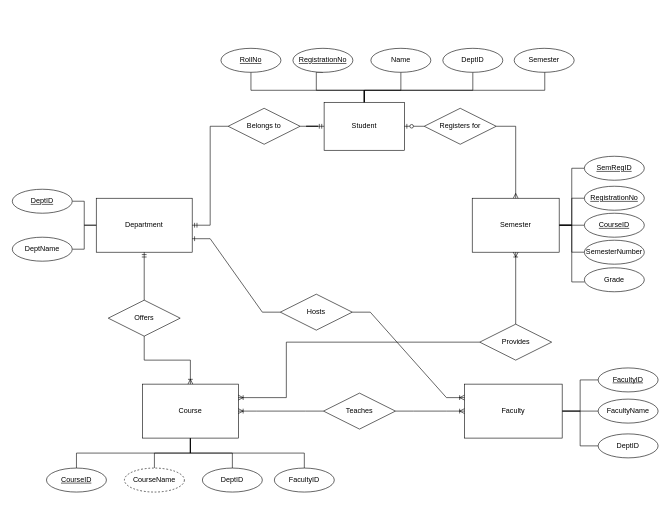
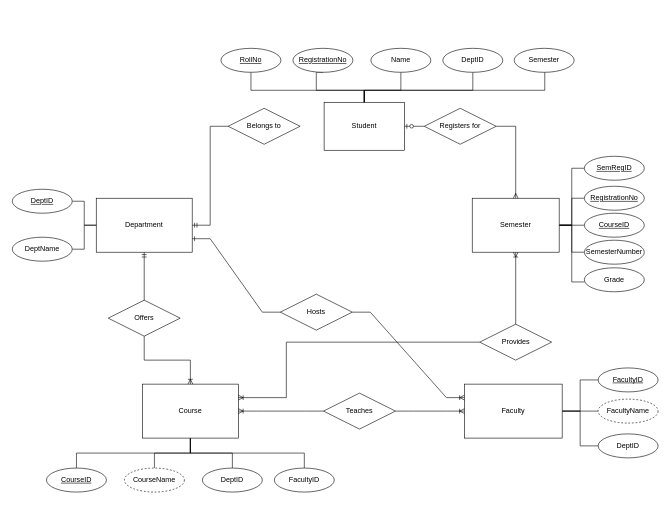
  <mxCell id="0" />
  <mxCell id="1" parent="0" />
  <mxCell id="2" style="edgeStyle=orthogonalEdgeStyle;rounded=0;orthogonalLoop=1;jettySize=auto;html=1;entryX=0.5;entryY=1;entryDx=0;entryDy=0;exitX=0.5;exitY=0;exitDx=0;exitDy=0;endArrow=none;endFill=0;" parent="1" source="6" target="7" edge="1"><mxGeometry relative="1" as="geometry"><Array as="points"><mxPoint x="607" y="180" /><mxPoint x="607" y="150" /><mxPoint x="407" y="150" /></Array></mxGeometry></mxCell>
  <mxCell id="3" style="edgeStyle=orthogonalEdgeStyle;rounded=0;orthogonalLoop=1;jettySize=auto;html=1;entryX=0.5;entryY=1;entryDx=0;entryDy=0;endArrow=none;endFill=0;" parent="1" source="6" target="8" edge="1"><mxGeometry relative="1" as="geometry"><Array as="points"><mxPoint x="607" y="150" /><mxPoint x="527" y="150" /></Array></mxGeometry></mxCell>
  <mxCell id="4" style="edgeStyle=orthogonalEdgeStyle;rounded=0;orthogonalLoop=1;jettySize=auto;html=1;exitX=0.5;exitY=0;exitDx=0;exitDy=0;entryX=0.5;entryY=1;entryDx=0;entryDy=0;endArrow=none;endFill=0;" parent="1" source="6" target="10" edge="1"><mxGeometry relative="1" as="geometry"><Array as="points"><mxPoint x="607" y="180" /><mxPoint x="607" y="150" /><mxPoint x="657" y="150" /></Array></mxGeometry></mxCell>
  <mxCell id="5" style="edgeStyle=orthogonalEdgeStyle;rounded=0;orthogonalLoop=1;jettySize=auto;html=1;exitX=0.5;exitY=0;exitDx=0;exitDy=0;entryX=0.5;entryY=1;entryDx=0;entryDy=0;endArrow=none;endFill=0;" parent="1" source="6" target="9" edge="1"><mxGeometry relative="1" as="geometry"><Array as="points"><mxPoint x="607" y="180" /><mxPoint x="607" y="150" /><mxPoint x="777" y="150" /></Array></mxGeometry></mxCell>
  <mxCell id="6" value="Student" style="whiteSpace=wrap;html=1;align=center;" parent="1" vertex="1"><mxGeometry x="540" y="170" width="134" height="80" as="geometry" /></mxCell>
  <mxCell id="7" value="RollNo" style="ellipse;whiteSpace=wrap;html=1;align=center;fontStyle=4" parent="1" vertex="1"><mxGeometry x="368" y="80" width="100" height="40" as="geometry" /></mxCell>
  <mxCell id="8" value="RegistrationNo" style="ellipse;whiteSpace=wrap;align=center;fontStyle=4" parent="1" vertex="1"><mxGeometry x="488" y="80" width="100" height="40" as="geometry" /></mxCell>
  <mxCell id="9" value="DeptID" style="ellipse;whiteSpace=wrap;align=center;" parent="1" vertex="1"><mxGeometry x="738" y="80" width="100" height="40" as="geometry" /></mxCell>
  <mxCell id="10" value="Name" style="ellipse;whiteSpace=wrap;align=center;fontStyle=0" parent="1" vertex="1"><mxGeometry x="618" y="80" width="100" height="40" as="geometry" /></mxCell>
  <mxCell id="11" value="Department" style="whiteSpace=wrap;html=1;align=center;" parent="1" vertex="1"><mxGeometry x="160" y="330" width="160" height="90" as="geometry" /></mxCell>
  <mxCell id="12" style="edgeStyle=orthogonalEdgeStyle;rounded=0;orthogonalLoop=1;jettySize=auto;html=1;exitX=1;exitY=0.5;exitDx=0;exitDy=0;entryX=0;entryY=0.5;entryDx=0;entryDy=0;endArrow=none;endFill=0;" parent="1" source="13" target="11" edge="1"><mxGeometry relative="1" as="geometry" /></mxCell>
  <mxCell id="13" value="DeptName" style="ellipse;whiteSpace=wrap;html=1;align=center;" parent="1" vertex="1"><mxGeometry x="20" y="395" width="100" height="40" as="geometry" /></mxCell>
  <mxCell id="14" style="edgeStyle=orthogonalEdgeStyle;rounded=0;orthogonalLoop=1;jettySize=auto;html=1;exitX=1;exitY=0.5;exitDx=0;exitDy=0;entryX=0;entryY=0.5;entryDx=0;entryDy=0;endArrow=none;endFill=0;" parent="1" source="15" target="11" edge="1"><mxGeometry relative="1" as="geometry" /></mxCell>
  <mxCell id="15" value="DeptID" style="ellipse;whiteSpace=wrap;html=1;align=center;fontStyle=4;" parent="1" vertex="1"><mxGeometry x="20" y="315" width="100" height="40" as="geometry" /></mxCell>
  <mxCell id="16" value="Belongs to" style="shape=rhombus;perimeter=rhombusPerimeter;whiteSpace=wrap;html=1;align=center;" parent="1" vertex="1"><mxGeometry x="380" y="180" width="120" height="60" as="geometry" /></mxCell>
  <mxCell id="17" style="edgeStyle=orthogonalEdgeStyle;rounded=0;orthogonalLoop=1;jettySize=auto;html=1;entryX=0;entryY=0.5;entryDx=0;entryDy=0;endArrow=none;endFill=0;" parent="1" source="22" target="23" edge="1"><mxGeometry relative="1" as="geometry" /></mxCell>
  <mxCell id="18" style="edgeStyle=orthogonalEdgeStyle;rounded=0;orthogonalLoop=1;jettySize=auto;html=1;exitX=1;exitY=0.5;exitDx=0;exitDy=0;entryX=0;entryY=0.5;entryDx=0;entryDy=0;endArrow=none;endFill=0;" parent="1" source="22" target="24" edge="1"><mxGeometry relative="1" as="geometry" /></mxCell>
  <mxCell id="19" style="edgeStyle=orthogonalEdgeStyle;rounded=0;orthogonalLoop=1;jettySize=auto;html=1;exitX=1;exitY=0.5;exitDx=0;exitDy=0;entryX=0;entryY=0.5;entryDx=0;entryDy=0;endArrow=none;endFill=0;" parent="1" source="22" target="25" edge="1"><mxGeometry relative="1" as="geometry" /></mxCell>
  <mxCell id="20" style="edgeStyle=orthogonalEdgeStyle;rounded=0;orthogonalLoop=1;jettySize=auto;html=1;exitX=1;exitY=0.5;exitDx=0;exitDy=0;entryX=0;entryY=0.5;entryDx=0;entryDy=0;endArrow=none;endFill=0;" parent="1" source="22" target="26" edge="1"><mxGeometry relative="1" as="geometry" /></mxCell>
  <mxCell id="21" style="edgeStyle=orthogonalEdgeStyle;rounded=0;orthogonalLoop=1;jettySize=auto;html=1;exitX=1;exitY=0.5;exitDx=0;exitDy=0;entryX=0.003;entryY=0.59;entryDx=0;entryDy=0;entryPerimeter=0;endArrow=none;endFill=0;" parent="1" source="22" target="37" edge="1"><mxGeometry relative="1" as="geometry" /></mxCell>
  <mxCell id="22" value="Semester" style="whiteSpace=wrap;html=1;align=center;" parent="1" vertex="1"><mxGeometry x="787" y="330" width="145" height="90" as="geometry" /></mxCell>
  <mxCell id="23" value="SemRegID" style="ellipse;whiteSpace=wrap;html=1;align=center;fontStyle=4" parent="1" vertex="1"><mxGeometry x="974" y="260" width="100" height="40" as="geometry" /></mxCell>
  <mxCell id="24" value="RegistrationNo" style="ellipse;whiteSpace=wrap;html=1;align=center;fontStyle=4" parent="1" vertex="1"><mxGeometry x="974" y="310" width="100" height="40" as="geometry" /></mxCell>
  <mxCell id="25" value="&lt;u&gt;CourseID&lt;/u&gt;" style="ellipse;whiteSpace=wrap;html=1;align=center;fontStyle=0" parent="1" vertex="1"><mxGeometry x="974" y="355" width="100" height="40" as="geometry" /></mxCell>
  <mxCell id="26" value="SemesterNumber" style="ellipse;whiteSpace=wrap;html=1;align=center;fontStyle=0" parent="1" vertex="1"><mxGeometry x="974" y="400" width="100" height="40" as="geometry" /></mxCell>
  <mxCell id="27" value="Registers for" style="shape=rhombus;perimeter=rhombusPerimeter;whiteSpace=wrap;html=1;align=center;" parent="1" vertex="1"><mxGeometry x="707" y="180" width="120" height="60" as="geometry" /></mxCell>
  <mxCell id="28" style="edgeStyle=orthogonalEdgeStyle;rounded=0;orthogonalLoop=1;jettySize=auto;html=1;exitX=0.5;exitY=1;exitDx=0;exitDy=0;entryX=0.5;entryY=0;entryDx=0;entryDy=0;endArrow=none;endFill=0;" parent="1" source="32" target="34" edge="1"><mxGeometry relative="1" as="geometry"><mxPoint x="387" y="730" as="sourcePoint" /></mxGeometry></mxCell>
  <mxCell id="29" style="edgeStyle=orthogonalEdgeStyle;rounded=0;orthogonalLoop=1;jettySize=auto;html=1;exitX=0.5;exitY=1;exitDx=0;exitDy=0;entryX=0.5;entryY=0;entryDx=0;entryDy=0;endArrow=none;endFill=0;" parent="1" source="32" target="35" edge="1"><mxGeometry relative="1" as="geometry"><mxPoint x="387" y="730" as="sourcePoint" /></mxGeometry></mxCell>
  <mxCell id="30" style="edgeStyle=orthogonalEdgeStyle;rounded=0;orthogonalLoop=1;jettySize=auto;html=1;exitX=0.5;exitY=1;exitDx=0;exitDy=0;entryX=0.5;entryY=0;entryDx=0;entryDy=0;endArrow=none;endFill=0;" parent="1" source="32" target="33" edge="1"><mxGeometry relative="1" as="geometry"><mxPoint x="387" y="730" as="sourcePoint" /></mxGeometry></mxCell>
  <mxCell id="31" style="edgeStyle=orthogonalEdgeStyle;rounded=0;orthogonalLoop=1;jettySize=auto;html=1;exitX=0.5;exitY=1;exitDx=0;exitDy=0;endArrow=none;endFill=0;" parent="1" source="32" target="36" edge="1"><mxGeometry relative="1" as="geometry"><mxPoint x="387" y="730" as="sourcePoint" /></mxGeometry></mxCell>
  <mxCell id="32" value="Course" style="whiteSpace=wrap;html=1;align=center;" parent="1" vertex="1"><mxGeometry x="237" y="640" width="160" height="90" as="geometry" /></mxCell>
  <mxCell id="33" value="DeptID" style="ellipse;whiteSpace=wrap;align=center;" parent="1" vertex="1"><mxGeometry x="337" y="780" width="100" height="40" as="geometry" /></mxCell>
  <mxCell id="34" value="CourseID" style="ellipse;whiteSpace=wrap;align=center;fontStyle=4" parent="1" vertex="1"><mxGeometry x="77" y="780" width="100" height="40" as="geometry" /></mxCell>
  <mxCell id="35" value="CourseName" style="ellipse;whiteSpace=wrap;align=center;dashed=1;" parent="1" vertex="1"><mxGeometry x="207" y="780" width="100" height="40" as="geometry" /></mxCell>
  <mxCell id="36" value="FacultyID" style="ellipse;whiteSpace=wrap;align=center;" parent="1" vertex="1"><mxGeometry x="457" y="780" width="100" height="40" as="geometry" /></mxCell>
  <mxCell id="37" value="Grade" style="ellipse;whiteSpace=wrap;html=1;align=center;fontStyle=0" parent="1" vertex="1"><mxGeometry x="974" y="446" width="100" height="40" as="geometry" /></mxCell>
  <mxCell id="38" value="Offers" style="shape=rhombus;perimeter=rhombusPerimeter;whiteSpace=wrap;html=1;align=center;" parent="1" vertex="1"><mxGeometry x="180" y="500" width="120" height="60" as="geometry" /></mxCell>
  <mxCell id="39" value="" style="edgeStyle=orthogonalEdgeStyle;rounded=0;orthogonalLoop=1;jettySize=auto;exitX=1;exitY=0.5;exitDx=0;exitDy=0;entryX=0;entryY=0.5;entryDx=0;entryDy=0;endArrow=none;endFill=0;" parent="1" source="42" target="43" edge="1"><mxGeometry relative="1" as="geometry" /></mxCell>
  <mxCell id="40" value="" style="edgeStyle=orthogonalEdgeStyle;rounded=0;orthogonalLoop=1;jettySize=auto;exitX=1;exitY=0.5;exitDx=0;exitDy=0;entryX=0;entryY=0.5;entryDx=0;entryDy=0;endArrow=none;endFill=0;" parent="1" source="42" target="45" edge="1"><mxGeometry relative="1" as="geometry" /></mxCell>
  <mxCell id="41" value="" style="edgeStyle=orthogonalEdgeStyle;rounded=0;orthogonalLoop=1;jettySize=auto;exitX=1;exitY=0.5;exitDx=0;exitDy=0;entryX=0;entryY=0.5;entryDx=0;entryDy=0;endArrow=none;endFill=0;" parent="1" source="42" target="44" edge="1"><mxGeometry relative="1" as="geometry" /></mxCell>
  <mxCell id="42" value="Faculty" style="whiteSpace=wrap;html=1;align=center;" parent="1" vertex="1"><mxGeometry x="774" y="640" width="163" height="90" as="geometry" /></mxCell>
  <mxCell id="43" value="FacultyID" style="ellipse;whiteSpace=wrap;html=1;align=center;fontStyle=4" parent="1" vertex="1"><mxGeometry x="997" y="613" width="100" height="40" as="geometry" /></mxCell>
- <mxCell id="44" value="FacultyName" style="ellipse;whiteSpace=wrap;html=1;align=center;" parent="1" vertex="1"><mxGeometry x="997" y="665" width="100" height="40" as="geometry" /></mxCell>
+ <mxCell id="44" value="FacultyName" style="ellipse;whiteSpace=wrap;html=1;align=center;dashed=1;" parent="1" vertex="1"><mxGeometry x="997" y="665" width="100" height="40" as="geometry" /></mxCell>
  <mxCell id="45" value="DeptID" style="ellipse;whiteSpace=wrap;html=1;align=center;" parent="1" vertex="1"><mxGeometry x="997" y="723" width="100" height="40" as="geometry" /></mxCell>
  <mxCell id="46" value="Teaches" style="shape=rhombus;perimeter=rhombusPerimeter;whiteSpace=wrap;html=1;align=center;" parent="1" vertex="1"><mxGeometry x="539" y="655" width="120" height="60" as="geometry" /></mxCell>
- <mxCell id="47" value="" style="edgeStyle=entityRelationEdgeStyle;fontSize=12;html=1;endArrow=ERmandOne;rounded=0;entryX=0;entryY=0.5;entryDx=0;entryDy=0;exitX=1;exitY=0.5;exitDx=0;exitDy=0;" parent="1" source="16" target="6" edge="1"><mxGeometry width="100" height="100" relative="1" as="geometry"><mxPoint x="627" y="390" as="sourcePoint" /><mxPoint x="547" y="370" as="targetPoint" /></mxGeometry></mxCell>
  <mxCell id="48" value="" style="edgeStyle=entityRelationEdgeStyle;fontSize=12;html=1;endArrow=ERmandOne;rounded=0;entryX=1;entryY=0.5;entryDx=0;entryDy=0;exitX=0;exitY=0.5;exitDx=0;exitDy=0;" parent="1" source="16" target="11" edge="1"><mxGeometry width="100" height="100" relative="1" as="geometry"><mxPoint x="370" y="390" as="sourcePoint" /><mxPoint x="380" y="260" as="targetPoint" /><Array as="points"><mxPoint x="270" y="280" /><mxPoint x="270" y="20" /></Array></mxGeometry></mxCell>
  <mxCell id="49" value="" style="fontSize=12;html=1;endArrow=ERzeroToOne;endFill=1;rounded=0;entryX=1;entryY=0.5;entryDx=0;entryDy=0;exitX=0;exitY=0.5;exitDx=0;exitDy=0;" parent="1" source="27" target="6" edge="1"><mxGeometry width="100" height="100" relative="1" as="geometry"><mxPoint x="667" y="410" as="sourcePoint" /><mxPoint x="767" y="310" as="targetPoint" /></mxGeometry></mxCell>
  <mxCell id="50" value="" style="edgeStyle=elbowEdgeStyle;fontSize=12;html=1;endArrow=ERmany;rounded=0;exitX=1;exitY=0.5;exitDx=0;exitDy=0;elbow=vertical;entryX=0.5;entryY=0;entryDx=0;entryDy=0;" parent="1" source="27" target="22" edge="1"><mxGeometry width="100" height="100" relative="1" as="geometry"><mxPoint x="747" y="330" as="sourcePoint" /><mxPoint x="887" y="230" as="targetPoint" /><Array as="points"><mxPoint x="847" y="210" /></Array></mxGeometry></mxCell>
  <mxCell id="51" value="" style="edgeStyle=elbowEdgeStyle;fontSize=12;html=1;endArrow=ERoneToMany;rounded=0;exitX=0.5;exitY=1;exitDx=0;exitDy=0;entryX=0.5;entryY=0;entryDx=0;entryDy=0;elbow=vertical;" parent="1" source="38" target="32" edge="1"><mxGeometry width="100" height="100" relative="1" as="geometry"><mxPoint x="407" y="590" as="sourcePoint" /><mxPoint x="507" y="490" as="targetPoint" /></mxGeometry></mxCell>
  <mxCell id="52" value="" style="fontSize=12;html=1;endArrow=ERmandOne;rounded=0;entryX=0.5;entryY=1;entryDx=0;entryDy=0;exitX=0.5;exitY=0;exitDx=0;exitDy=0;" parent="1" source="38" target="11" edge="1"><mxGeometry width="100" height="100" relative="1" as="geometry"><mxPoint x="407" y="590" as="sourcePoint" /><mxPoint x="507" y="490" as="targetPoint" /></mxGeometry></mxCell>
  <mxCell id="53" value="" style="edgeStyle=entityRelationEdgeStyle;fontSize=12;html=1;endArrow=ERoneToMany;rounded=0;exitX=0;exitY=0.5;exitDx=0;exitDy=0;entryX=1;entryY=0.5;entryDx=0;entryDy=0;" parent="1" source="46" target="32" edge="1"><mxGeometry width="100" height="100" relative="1" as="geometry"><mxPoint x="309" y="670" as="sourcePoint" /><mxPoint x="409" y="770" as="targetPoint" /></mxGeometry></mxCell>
  <mxCell id="54" value="" style="edgeStyle=entityRelationEdgeStyle;fontSize=12;html=1;endArrow=ERoneToMany;rounded=0;entryX=0;entryY=0.5;entryDx=0;entryDy=0;exitX=1;exitY=0.5;exitDx=0;exitDy=0;" parent="1" source="46" target="42" edge="1"><mxGeometry width="100" height="100" relative="1" as="geometry"><mxPoint x="527" y="770" as="sourcePoint" /><mxPoint x="627" y="670" as="targetPoint" /></mxGeometry></mxCell>
  <mxCell id="55" value="Hosts" style="shape=rhombus;perimeter=rhombusPerimeter;whiteSpace=wrap;html=1;align=center;" parent="1" vertex="1"><mxGeometry x="467" y="490" width="120" height="60" as="geometry" /></mxCell>
  <mxCell id="56" value="" style="edgeStyle=entityRelationEdgeStyle;fontSize=12;html=1;endArrow=ERone;endFill=1;rounded=0;entryX=1;entryY=0.75;entryDx=0;entryDy=0;exitX=0;exitY=0.5;exitDx=0;exitDy=0;" parent="1" source="55" target="11" edge="1"><mxGeometry width="100" height="100" relative="1" as="geometry"><mxPoint x="447" y="520" as="sourcePoint" /><mxPoint x="547" y="420" as="targetPoint" /></mxGeometry></mxCell>
  <mxCell id="57" value="" style="edgeStyle=entityRelationEdgeStyle;fontSize=12;html=1;endArrow=ERoneToMany;rounded=0;entryX=0;entryY=0.25;entryDx=0;entryDy=0;exitX=1;exitY=0.5;exitDx=0;exitDy=0;" parent="1" source="55" target="42" edge="1"><mxGeometry width="100" height="100" relative="1" as="geometry"><mxPoint x="447" y="520" as="sourcePoint" /><mxPoint x="547" y="420" as="targetPoint" /></mxGeometry></mxCell>
  <mxCell id="58" value="Provides" style="shape=rhombus;perimeter=rhombusPerimeter;whiteSpace=wrap;html=1;align=center;" parent="1" vertex="1"><mxGeometry x="799.5" y="540" width="120" height="60" as="geometry" /></mxCell>
  <mxCell id="59" value="" style="edgeStyle=elbowEdgeStyle;fontSize=12;html=1;endArrow=ERoneToMany;rounded=0;entryX=1;entryY=0.25;entryDx=0;entryDy=0;exitX=0;exitY=0.5;exitDx=0;exitDy=0;" parent="1" source="58" target="32" edge="1"><mxGeometry width="100" height="100" relative="1" as="geometry"><mxPoint x="607" y="720" as="sourcePoint" /><mxPoint x="707" y="620" as="targetPoint" /><Array as="points"><mxPoint x="477" y="620" /></Array></mxGeometry></mxCell>
  <mxCell id="60" value="" style="fontSize=12;html=1;endArrow=ERoneToMany;rounded=0;entryX=0.5;entryY=1;entryDx=0;entryDy=0;exitX=0.5;exitY=0;exitDx=0;exitDy=0;" parent="1" source="58" target="22" edge="1"><mxGeometry width="100" height="100" relative="1" as="geometry"><mxPoint x="1039.5" y="720" as="sourcePoint" /><mxPoint x="939.5" y="620" as="targetPoint" /></mxGeometry></mxCell>
  <mxCell id="61" value="Semester" style="ellipse;whiteSpace=wrap;align=center;" vertex="1" parent="1"><mxGeometry x="857" y="80" width="100" height="40" as="geometry" /></mxCell>
  <mxCell id="62" value="" style="endArrow=none;html=1;rounded=0;edgeStyle=orthogonalEdgeStyle;exitX=0.5;exitY=0;exitDx=0;exitDy=0;" edge="1" parent="1" source="6"><mxGeometry width="50" height="50" relative="1" as="geometry"><mxPoint x="857" y="169.47" as="sourcePoint" /><mxPoint x="908" y="120" as="targetPoint" /><Array as="points"><mxPoint x="607" y="150" /><mxPoint x="908" y="150" /><mxPoint x="908" y="120" /></Array></mxGeometry></mxCell>
